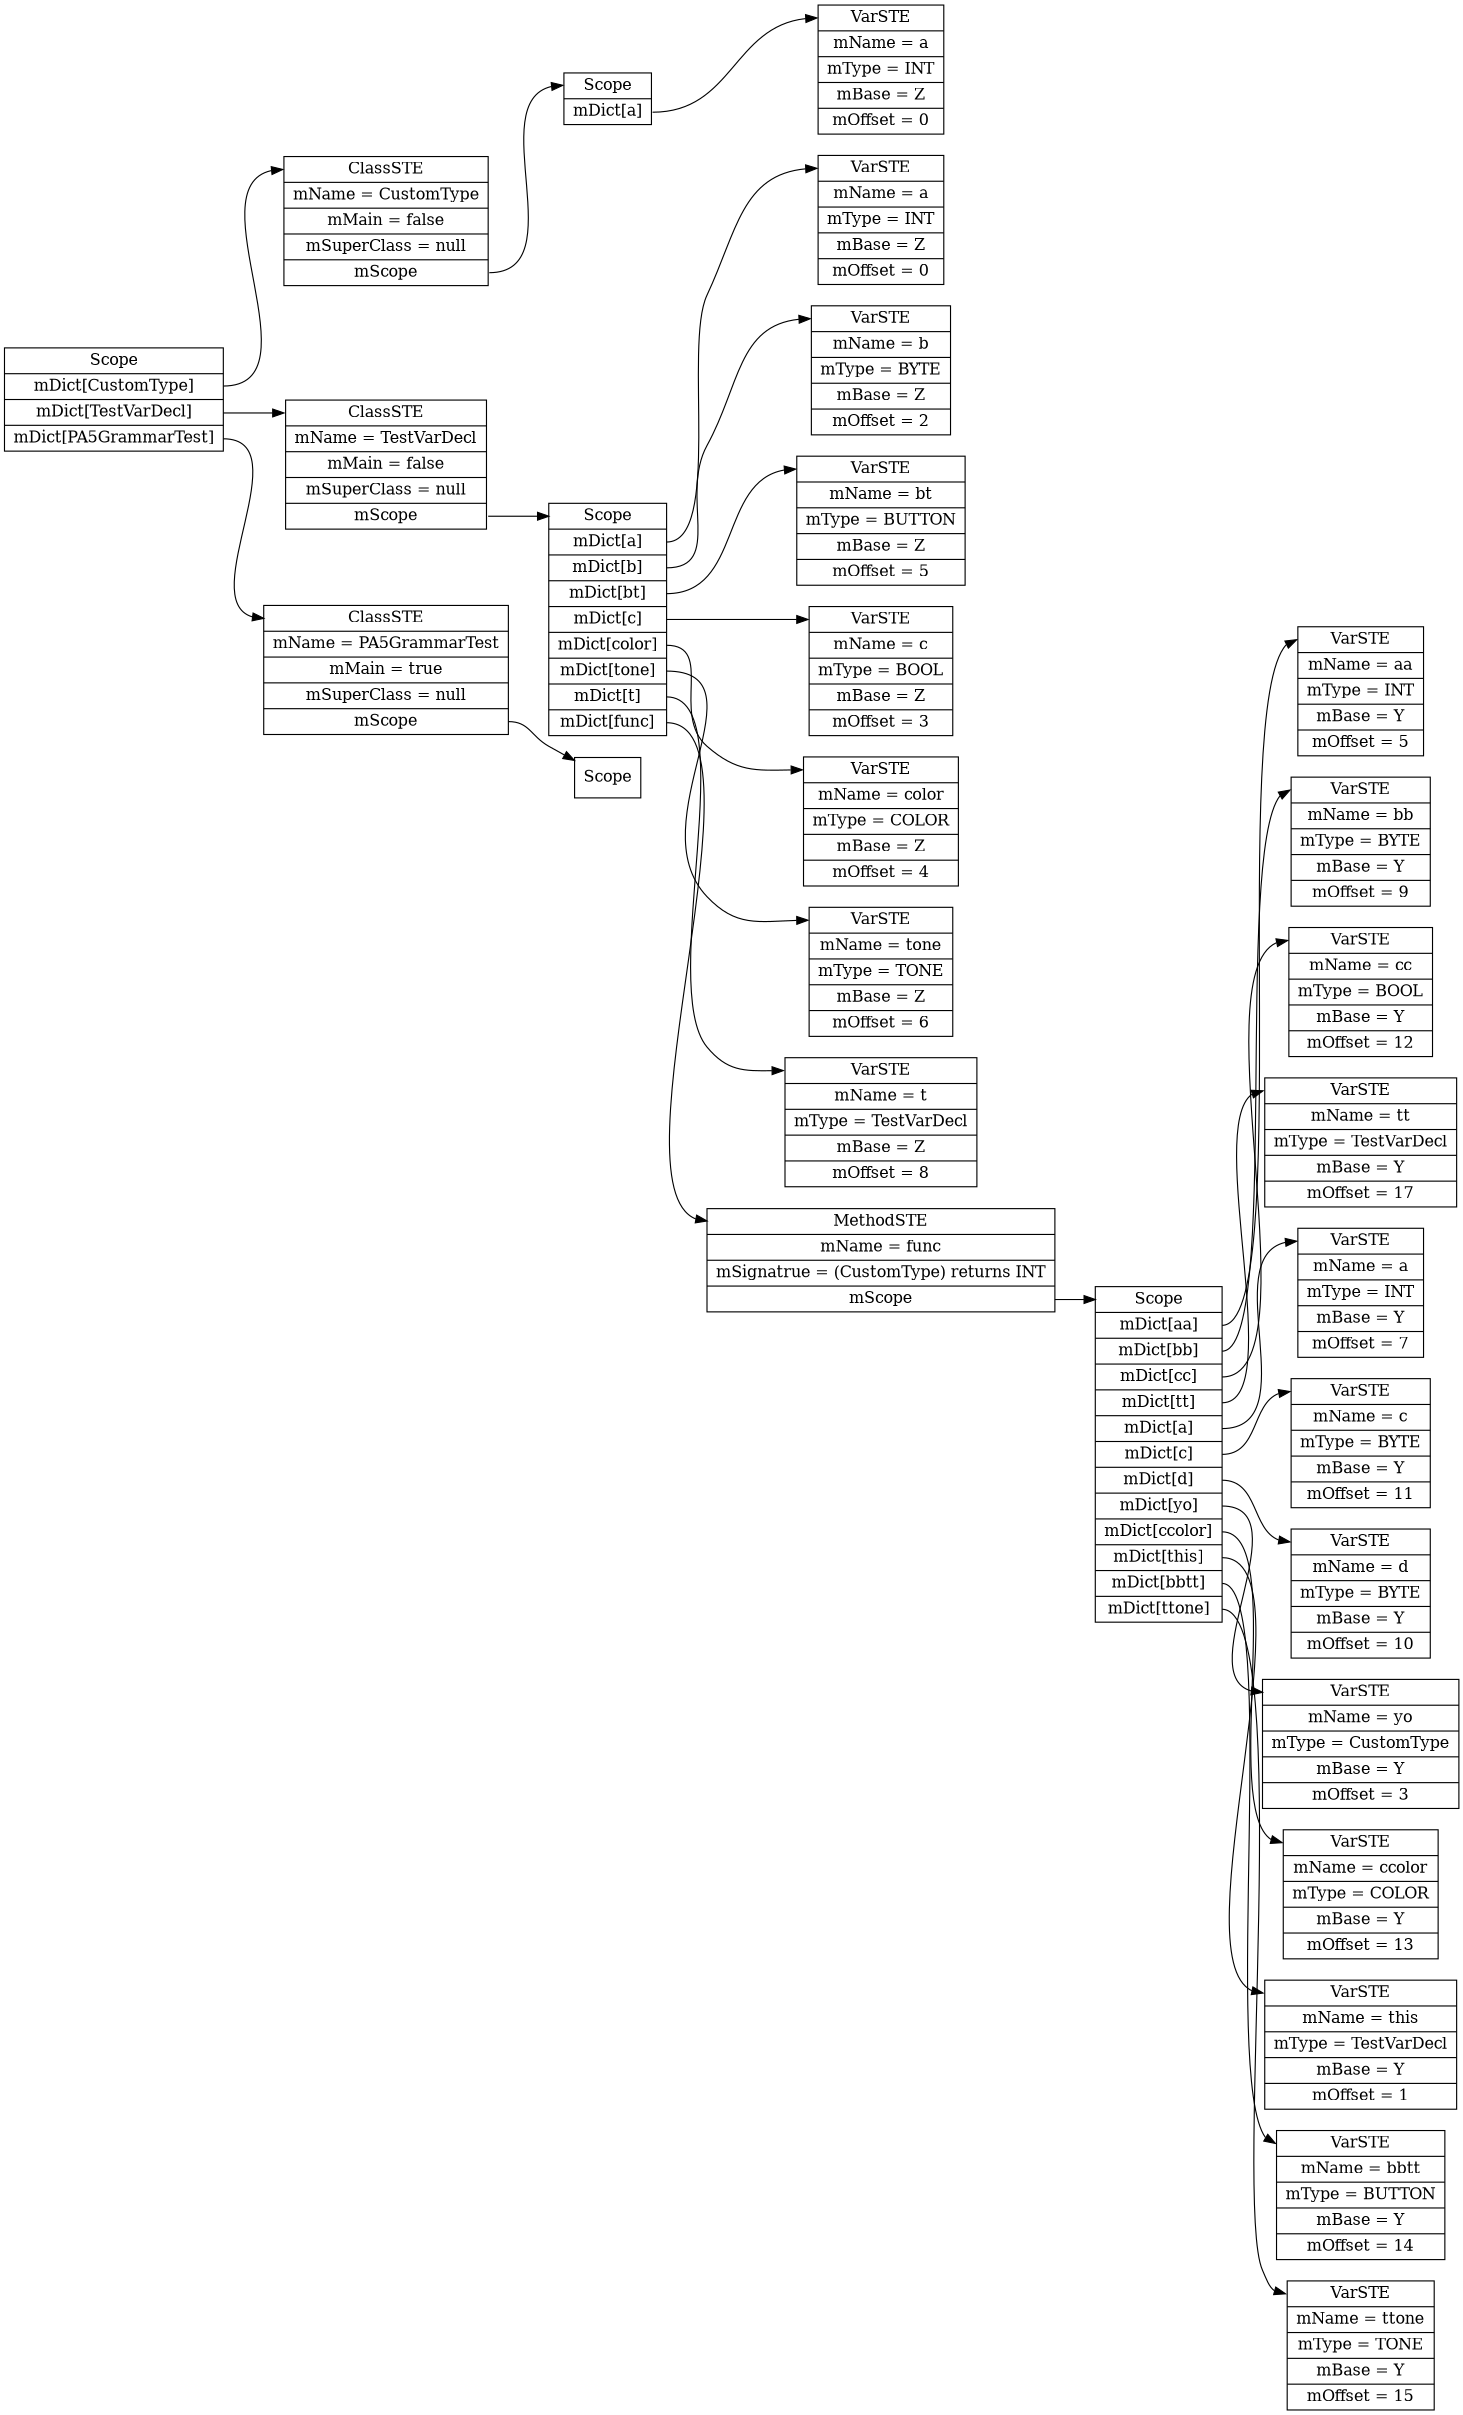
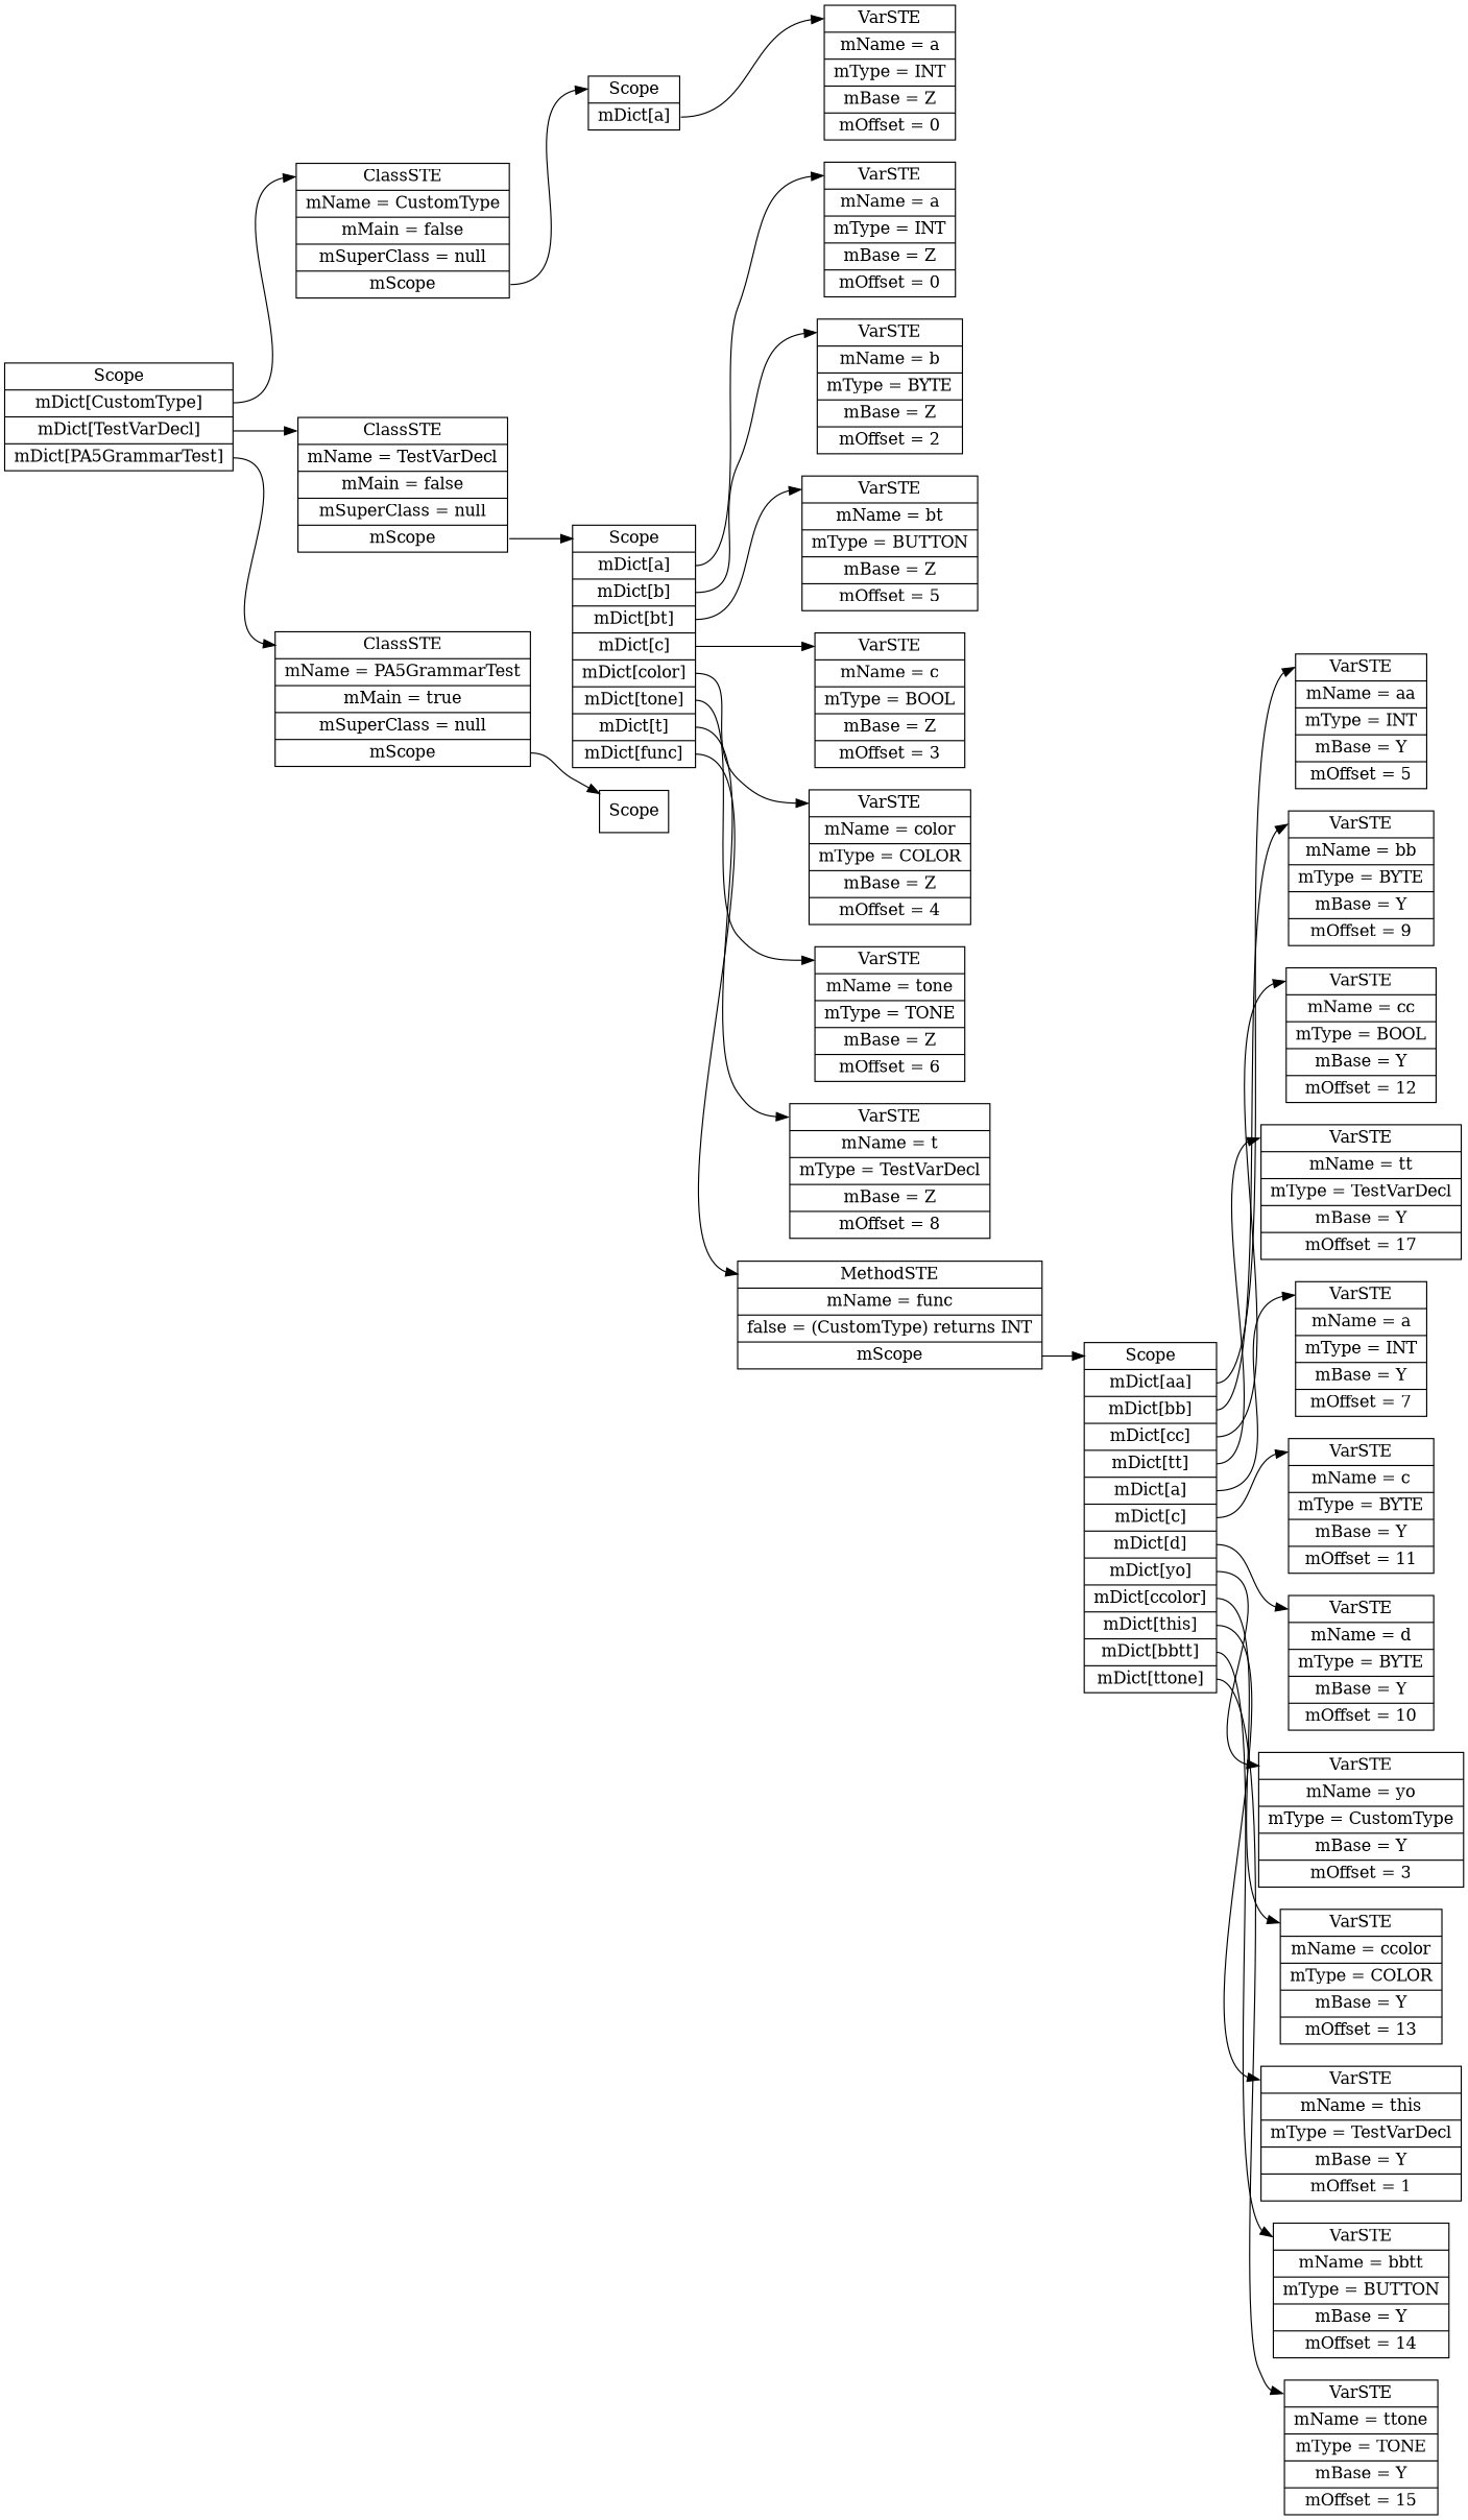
  digraph {
    rankdir=LR
    node [shape=record]
    edge [headport=f0 tailport=f4]
    n1 [label=" <f0> Scope | <f1> mDict\[CustomType\] | <f2> mDict\[TestVarDecl\] | <f3> mDict\[PA5GrammarTest\] "]
    n2 [label="  <f0> ClassSTE| <f1> mName = CustomType| <f2> mMain = false| <f3> mSuperClass = null| <f4> mScope "]
    n3 [label="  <f0> ClassSTE| <f1> mName = TestVarDecl| <f2> mMain = false| <f3> mSuperClass = null| <f4> mScope "]
    n4 [label="  <f0> ClassSTE| <f1> mName = PA5GrammarTest| <f2> mMain = true| <f3> mSuperClass = null| <f4> mScope "]
    n5 [label=" <f0> Scope | <f1> mDict\[a\] "]
    n6 [label="  <f0> VarSTE | <f1> mName = a| <f2> mType = INT| <f3> mBase = Z| <f4> mOffset = 0"]
    n7 [label=" <f0> Scope | <f1> mDict\[a\] | <f2> mDict\[b\] | <f3> mDict\[bt\] | <f4> mDict\[c\] | <f5> mDict\[color\] | <f6> mDict\[tone\] | <f7> mDict\[t\] | <f8> mDict\[func\] "]
    n8 [label="  <f0> VarSTE | <f1> mName = a| <f2> mType = INT| <f3> mBase = Z| <f4> mOffset = 0"]
    n9 [label="  <f0> VarSTE | <f1> mName = b| <f2> mType = BYTE| <f3> mBase = Z| <f4> mOffset = 2"]
    n10 [label="  <f0> VarSTE | <f1> mName = bt| <f2> mType = BUTTON| <f3> mBase = Z| <f4> mOffset = 5"]
    n11 [label="  <f0> VarSTE | <f1> mName = c| <f2> mType = BOOL| <f3> mBase = Z| <f4> mOffset = 3"]
    n12 [label="  <f0> VarSTE | <f1> mName = color| <f2> mType = COLOR| <f3> mBase = Z| <f4> mOffset = 4"]
    n13 [label="  <f0> VarSTE | <f1> mName = tone| <f2> mType = TONE| <f3> mBase = Z| <f4> mOffset = 6"]
    n14 [label="  <f0> VarSTE | <f1> mName = t| <f2> mType = TestVarDecl| <f3> mBase = Z| <f4> mOffset = 8"]
-   n15 [label="  <f0> MethodSTE | <f1> mName = func| <f2> mSignatrue = (CustomType) returns INT| <f3> mScope"]
+   n15 [label="  <f0> MethodSTE | <f1> mName = func| <f2> false = (CustomType) returns INT| <f3> mScope"]
    n16 [label=" <f0> Scope | <f1> mDict\[aa\] | <f2> mDict\[bb\] | <f3> mDict\[cc\] | <f4> mDict\[tt\] | <f5> mDict\[a\] | <f6> mDict\[c\] | <f7> mDict\[d\] | <f8> mDict\[yo\] | <f9> mDict\[ccolor\] | <f10> mDict\[this\] | <f11> mDict\[bbtt\] | <f12> mDict\[ttone\] "]
    n17 [label="  <f0> VarSTE | <f1> mName = aa| <f2> mType = INT| <f3> mBase = Y| <f4> mOffset = 5"]
    n18 [label="  <f0> VarSTE | <f1> mName = bb| <f2> mType = BYTE| <f3> mBase = Y| <f4> mOffset = 9"]
    n19 [label="  <f0> VarSTE | <f1> mName = cc| <f2> mType = BOOL| <f3> mBase = Y| <f4> mOffset = 12"]
    n20 [label="  <f0> VarSTE | <f1> mName = tt| <f2> mType = TestVarDecl| <f3> mBase = Y| <f4> mOffset = 17"]
    n21 [label="  <f0> VarSTE | <f1> mName = a| <f2> mType = INT| <f3> mBase = Y| <f4> mOffset = 7"]
    n22 [label="  <f0> VarSTE | <f1> mName = c| <f2> mType = BYTE| <f3> mBase = Y| <f4> mOffset = 11"]
    n23 [label="  <f0> VarSTE | <f1> mName = d| <f2> mType = BYTE| <f3> mBase = Y| <f4> mOffset = 10"]
    n24 [label="  <f0> VarSTE | <f1> mName = yo| <f2> mType = CustomType| <f3> mBase = Y| <f4> mOffset = 3"]
    n25 [label="  <f0> VarSTE | <f1> mName = ccolor| <f2> mType = COLOR| <f3> mBase = Y| <f4> mOffset = 13"]
    n26 [label="  <f0> VarSTE | <f1> mName = this| <f2> mType = TestVarDecl| <f3> mBase = Y| <f4> mOffset = 1"]
    n27 [label="  <f0> VarSTE | <f1> mName = bbtt| <f2> mType = BUTTON| <f3> mBase = Y| <f4> mOffset = 14"]
    n28 [label="  <f0> VarSTE | <f1> mName = ttone| <f2> mType = TONE| <f3> mBase = Y| <f4> mOffset = 15"]
    n29 [label=" <f0> Scope "]
    n1 -> n2 [tailport=f1]
    n1 -> n3 [tailport=f2]
    n1 -> n4 [tailport=f3]
    n2 -> n5
    n3 -> n7
    n4 -> n29
    n5 -> n6 [tailport=f1]
    n7 -> n8 [tailport=f1]
    n7 -> n9 [tailport=f2]
    n7 -> n10 [tailport=f3]
    n7 -> n11
    n7 -> n12 [tailport=f5]
    n7 -> n13 [tailport=f6]
    n7 -> n14 [tailport=f7]
    n7 -> n15 [tailport=f8]
    n15 -> n16 [tailport=f3]
    n16 -> n17 [tailport=f1]
    n16 -> n18 [tailport=f2]
    n16 -> n19 [tailport=f3]
    n16 -> n20
    n16 -> n21 [tailport=f5]
    n16 -> n22 [tailport=f6]
    n16 -> n23 [tailport=f7]
    n16 -> n24 [tailport=f8]
    n16 -> n25 [tailport=f9]
    n16 -> n26 [tailport=f10]
    n16 -> n27 [tailport=f11]
    n16 -> n28 [tailport=f12]
  }
